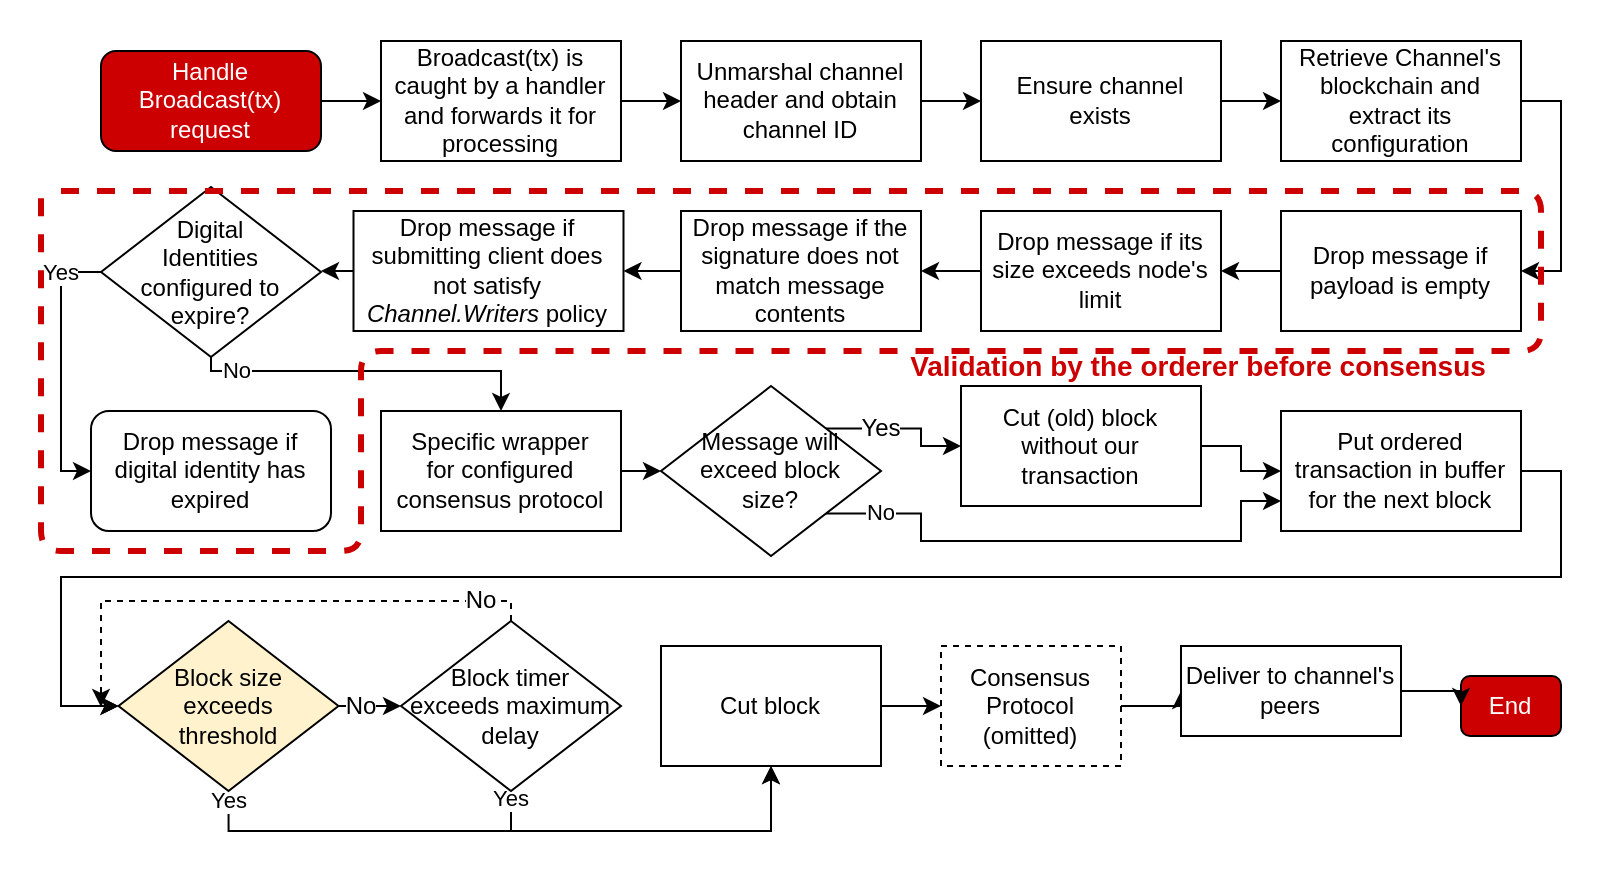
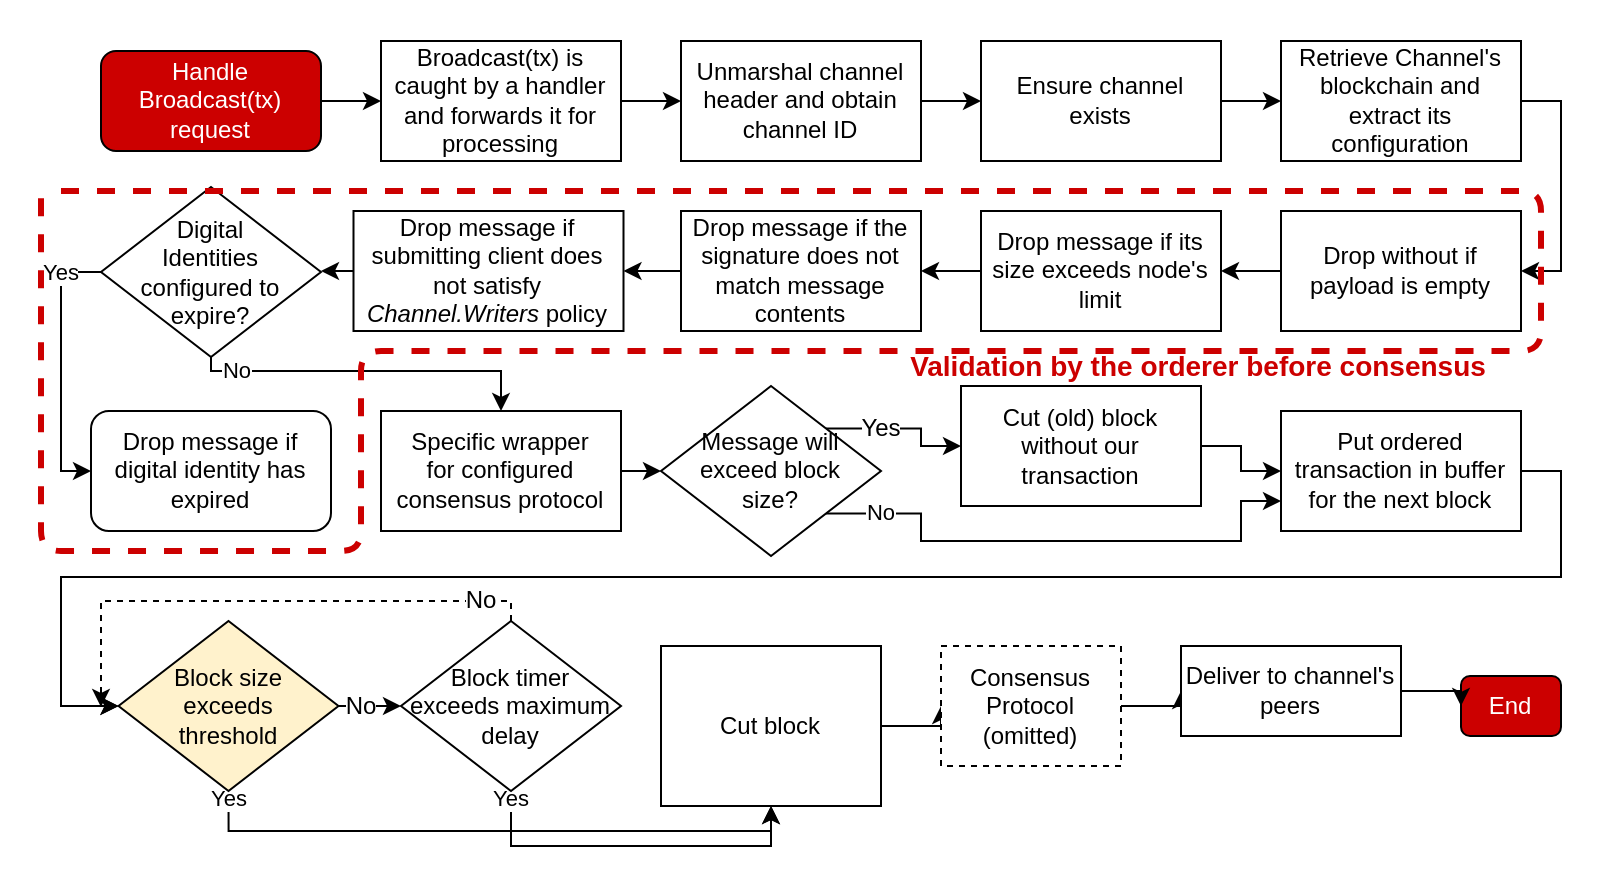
  <mxCell id="0" />
  <mxCell id="1" parent="0" />
  <mxCell id="2" style="edgeStyle=orthogonalEdgeStyle;rounded=0;orthogonalLoop=1;jettySize=auto;html=1;exitX=1;exitY=0.5;exitDx=0;exitDy=0;entryX=0;entryY=0.5;entryDx=0;entryDy=0;fontColor=#FFFFFF;" parent="1" source="3" target="5" edge="1"><mxGeometry relative="1" as="geometry" /></mxCell>
  <mxCell id="3" value="Handle Broadcast(tx) request" style="rounded=1;whiteSpace=wrap;html=1;fillColor=#CC0000;fontColor=#FFFFFF;" parent="1" vertex="1"><mxGeometry x="50" y="25" width="110" height="50" as="geometry" /></mxCell>
  <mxCell id="4" style="edgeStyle=orthogonalEdgeStyle;rounded=0;orthogonalLoop=1;jettySize=auto;html=1;exitX=1;exitY=0.5;exitDx=0;exitDy=0;entryX=0;entryY=0.5;entryDx=0;entryDy=0;fontColor=#FFFFFF;" parent="1" source="5" target="7" edge="1"><mxGeometry relative="1" as="geometry" /></mxCell>
  <mxCell id="5" value="Broadcast(tx) is caught by a handler and forwards it for processing" style="rounded=0;whiteSpace=wrap;html=1;" parent="1" vertex="1"><mxGeometry x="190" y="20" width="120" height="60" as="geometry" /></mxCell>
  <mxCell id="6" style="edgeStyle=orthogonalEdgeStyle;rounded=0;orthogonalLoop=1;jettySize=auto;html=1;exitX=1;exitY=0.5;exitDx=0;exitDy=0;entryX=0;entryY=0.5;entryDx=0;entryDy=0;fontColor=#FFFFFF;" parent="1" source="7" target="9" edge="1"><mxGeometry relative="1" as="geometry" /></mxCell>
  <mxCell id="7" value="Unmarshal channel header and obtain channel ID" style="rounded=0;whiteSpace=wrap;html=1;" parent="1" vertex="1"><mxGeometry x="340" y="20" width="120" height="60" as="geometry" /></mxCell>
  <mxCell id="8" style="edgeStyle=orthogonalEdgeStyle;rounded=0;orthogonalLoop=1;jettySize=auto;html=1;exitX=1;exitY=0.5;exitDx=0;exitDy=0;entryX=0;entryY=0.5;entryDx=0;entryDy=0;fontColor=#FFFFFF;" parent="1" source="9" target="11" edge="1"><mxGeometry relative="1" as="geometry" /></mxCell>
  <mxCell id="9" value="Ensure channel&lt;br&gt;exists" style="rounded=0;whiteSpace=wrap;html=1;" parent="1" vertex="1"><mxGeometry x="490" y="20" width="120" height="60" as="geometry" /></mxCell>
  <mxCell id="10" style="edgeStyle=orthogonalEdgeStyle;rounded=0;orthogonalLoop=1;jettySize=auto;html=1;exitX=1;exitY=0.5;exitDx=0;exitDy=0;entryX=1;entryY=0.5;entryDx=0;entryDy=0;fontColor=#FFFFFF;" parent="1" source="11" target="13" edge="1"><mxGeometry relative="1" as="geometry"><Array as="points"><mxPoint x="780" y="50" /><mxPoint x="780" y="135" /></Array></mxGeometry></mxCell>
  <mxCell id="11" value="Retrieve Channel's blockchain and extract its configuration" style="rounded=0;whiteSpace=wrap;html=1;" parent="1" vertex="1"><mxGeometry x="640" y="20" width="120" height="60" as="geometry" /></mxCell>
  <mxCell id="12" style="edgeStyle=orthogonalEdgeStyle;rounded=0;orthogonalLoop=1;jettySize=auto;html=1;exitX=0;exitY=0.5;exitDx=0;exitDy=0;entryX=1;entryY=0.5;entryDx=0;entryDy=0;fontColor=#FFFFFF;" parent="1" source="13" target="15" edge="1"><mxGeometry relative="1" as="geometry" /></mxCell>
- <mxCell id="13" value="Drop message if payload is empty" style="rounded=0;whiteSpace=wrap;html=1;" parent="1" vertex="1"><mxGeometry x="640" y="105" width="120" height="60" as="geometry" /></mxCell>
+ <mxCell id="13" value="Drop without if payload is empty" style="rounded=0;whiteSpace=wrap;html=1;" parent="1" vertex="1"><mxGeometry x="640" y="105" width="120" height="60" as="geometry" /></mxCell>
  <mxCell id="14" style="edgeStyle=orthogonalEdgeStyle;rounded=0;orthogonalLoop=1;jettySize=auto;html=1;exitX=0;exitY=0.5;exitDx=0;exitDy=0;entryX=1;entryY=0.5;entryDx=0;entryDy=0;fontColor=#FFFFFF;" parent="1" source="15" target="17" edge="1"><mxGeometry relative="1" as="geometry" /></mxCell>
  <mxCell id="15" value="Drop message if its size exceeds node's limit" style="rounded=0;whiteSpace=wrap;html=1;" parent="1" vertex="1"><mxGeometry x="490" y="105" width="120" height="60" as="geometry" /></mxCell>
  <mxCell id="16" style="edgeStyle=orthogonalEdgeStyle;rounded=0;orthogonalLoop=1;jettySize=auto;html=1;exitX=0;exitY=0.5;exitDx=0;exitDy=0;entryX=1;entryY=0.5;entryDx=0;entryDy=0;fontColor=#FFFFFF;" parent="1" source="17" target="19" edge="1"><mxGeometry relative="1" as="geometry" /></mxCell>
  <mxCell id="17" value="Drop message if the signature does not match message contents" style="rounded=0;whiteSpace=wrap;html=1;" parent="1" vertex="1"><mxGeometry x="340" y="105" width="120" height="60" as="geometry" /></mxCell>
  <mxCell id="18" style="edgeStyle=orthogonalEdgeStyle;rounded=0;orthogonalLoop=1;jettySize=auto;html=1;exitX=0;exitY=0.5;exitDx=0;exitDy=0;entryX=1;entryY=0.5;entryDx=0;entryDy=0;fontColor=#FFFFFF;" parent="1" source="19" target="22" edge="1"><mxGeometry relative="1" as="geometry" /></mxCell>
  <mxCell id="19" value="Drop message if submitting client does not satisfy &lt;i&gt;Channel.Writers&lt;/i&gt; policy" style="rounded=0;whiteSpace=wrap;html=1;" parent="1" vertex="1"><mxGeometry x="176.25" y="105" width="135" height="60" as="geometry" /></mxCell>
  <mxCell id="20" value="&lt;font color=&quot;#000000&quot;&gt;Yes&lt;/font&gt;" style="edgeStyle=orthogonalEdgeStyle;rounded=0;orthogonalLoop=1;jettySize=auto;html=1;exitX=0;exitY=0.5;exitDx=0;exitDy=0;entryX=0;entryY=0.5;entryDx=0;entryDy=0;fontColor=#FFFFFF;" parent="1" source="22" target="23" edge="1"><mxGeometry x="-0.704" relative="1" as="geometry"><mxPoint as="offset" /></mxGeometry></mxCell>
  <mxCell id="21" value="&lt;font color=&quot;#000000&quot;&gt;No&lt;/font&gt;" style="edgeStyle=orthogonalEdgeStyle;rounded=0;orthogonalLoop=1;jettySize=auto;html=1;exitX=0.5;exitY=1;exitDx=0;exitDy=0;entryX=0.5;entryY=0;entryDx=0;entryDy=0;fontColor=#FFFFFF;" parent="1" source="22" target="25" edge="1"><mxGeometry x="-0.765" relative="1" as="geometry"><Array as="points"><mxPoint x="105" y="185" /><mxPoint x="250" y="185" /></Array><mxPoint as="offset" /></mxGeometry></mxCell>
  <mxCell id="22" value="Digital&lt;br&gt;Identities &lt;br&gt;configured to&lt;br&gt;expire?" style="rhombus;whiteSpace=wrap;html=1;" parent="1" vertex="1"><mxGeometry x="50" y="93" width="110" height="85" as="geometry" /></mxCell>
  <mxCell id="23" value="Drop message if digital identity has expired" style="whiteSpace=wrap;html=1;rounded=1;" parent="1" vertex="1"><mxGeometry x="45" y="205" width="120" height="60" as="geometry" /></mxCell>
  <mxCell id="24" style="edgeStyle=orthogonalEdgeStyle;rounded=0;orthogonalLoop=1;jettySize=auto;html=1;exitX=1;exitY=0.5;exitDx=0;exitDy=0;fontColor=#FFFFFF;entryX=0;entryY=0.5;entryDx=0;entryDy=0;" parent="1" source="25" target="34" edge="1"><mxGeometry relative="1" as="geometry"><mxPoint x="340" y="235" as="targetPoint" /></mxGeometry></mxCell>
  <mxCell id="25" value="Specific wrapper&lt;br&gt;for configured&lt;br&gt;consensus protocol" style="rounded=0;whiteSpace=wrap;html=1;" parent="1" vertex="1"><mxGeometry x="190" y="205" width="120" height="60" as="geometry" /></mxCell>
  <mxCell id="26" value="" style="endArrow=none;dashed=1;html=1;strokeWidth=3;fontColor=#FFFFFF;strokeColor=#CC0000;" parent="1" edge="1"><mxGeometry width="50" height="50" relative="1" as="geometry"><mxPoint x="30" y="95" as="sourcePoint" /><mxPoint x="20" y="95" as="targetPoint" /><Array as="points"><mxPoint x="770" y="95" /><mxPoint x="770" y="175" /><mxPoint x="180" y="175" /><mxPoint x="180" y="275" /><mxPoint x="20" y="275" /></Array></mxGeometry></mxCell>
  <mxCell id="27" value="&lt;b&gt;&lt;font color=&quot;#cc0000&quot; style=&quot;font-size: 14px&quot;&gt;Validation by the orderer before consensus&lt;/font&gt;&lt;/b&gt;" style="text;html=1;strokeColor=none;fillColor=none;align=center;verticalAlign=middle;whiteSpace=wrap;rounded=0;" parent="1" vertex="1"><mxGeometry x="424" y="172.5" width="350" height="20" as="geometry" /></mxCell>
  <mxCell id="28" value="End" style="rounded=1;whiteSpace=wrap;html=1;fillColor=#CC0000;fontColor=#FFFFFF;" parent="1" vertex="1"><mxGeometry x="730" y="337.5" width="50" height="30" as="geometry" /></mxCell>
  <mxCell id="29" style="edgeStyle=orthogonalEdgeStyle;rounded=0;orthogonalLoop=1;jettySize=auto;html=1;exitX=1;exitY=0.5;exitDx=0;exitDy=0;entryX=0;entryY=0.5;entryDx=0;entryDy=0;fontSize=12;" parent="1" target="39" edge="1"><mxGeometry relative="1" as="geometry"><mxPoint x="35" y="352.5" as="sourcePoint" /></mxGeometry></mxCell>
  <mxCell id="30" style="edgeStyle=orthogonalEdgeStyle;rounded=0;orthogonalLoop=1;jettySize=auto;html=1;exitX=1;exitY=0.5;exitDx=0;exitDy=0;entryX=0;entryY=0.5;entryDx=0;entryDy=0;" edge="1" parent="1" source="31" target="39"><mxGeometry relative="1" as="geometry"><Array as="points"><mxPoint x="780" y="235" /><mxPoint x="780" y="288" /><mxPoint x="30" y="288" /><mxPoint x="30" y="353" /></Array></mxGeometry></mxCell>
  <mxCell id="31" value="Put ordered transaction in buffer for the next block" style="rounded=0;whiteSpace=wrap;html=1;" parent="1" vertex="1"><mxGeometry x="640" y="205" width="120" height="60" as="geometry" /></mxCell>
  <mxCell id="32" value="Yes" style="edgeStyle=orthogonalEdgeStyle;rounded=0;orthogonalLoop=1;jettySize=auto;html=1;exitX=1;exitY=0;exitDx=0;exitDy=0;entryX=0;entryY=0.5;entryDx=0;entryDy=0;fontSize=12;" parent="1" source="34" target="36" edge="1"><mxGeometry x="-0.278" relative="1" as="geometry"><mxPoint as="offset" /></mxGeometry></mxCell>
  <mxCell id="33" value="No" style="edgeStyle=orthogonalEdgeStyle;rounded=0;orthogonalLoop=1;jettySize=auto;html=1;exitX=1;exitY=1;exitDx=0;exitDy=0;entryX=0;entryY=0.75;entryDx=0;entryDy=0;" edge="1" parent="1" source="34" target="31"><mxGeometry x="-0.789" relative="1" as="geometry"><Array as="points"><mxPoint x="460" y="256" /><mxPoint x="460" y="270" /><mxPoint x="620" y="270" /><mxPoint x="620" y="250" /></Array><mxPoint as="offset" /></mxGeometry></mxCell>
  <mxCell id="34" value="Message will exceed block&lt;br&gt;size?" style="rhombus;whiteSpace=wrap;html=1;" parent="1" vertex="1"><mxGeometry x="330" y="192.5" width="110" height="85" as="geometry" /></mxCell>
  <mxCell id="35" style="edgeStyle=orthogonalEdgeStyle;rounded=0;orthogonalLoop=1;jettySize=auto;html=1;exitX=1;exitY=0.5;exitDx=0;exitDy=0;entryX=0;entryY=0.5;entryDx=0;entryDy=0;" edge="1" parent="1" source="36" target="31"><mxGeometry relative="1" as="geometry" /></mxCell>
  <mxCell id="36" value="Cut (old) block without our transaction" style="rounded=0;whiteSpace=wrap;html=1;" parent="1" vertex="1"><mxGeometry x="480" y="192.5" width="120" height="60" as="geometry" /></mxCell>
  <mxCell id="37" value="No" style="edgeStyle=orthogonalEdgeStyle;rounded=0;orthogonalLoop=1;jettySize=auto;html=1;exitX=1;exitY=0.5;exitDx=0;exitDy=0;entryX=0;entryY=0.5;entryDx=0;entryDy=0;fontSize=12;" parent="1" source="39" target="42" edge="1"><mxGeometry x="-0.28" relative="1" as="geometry"><mxPoint as="offset" /></mxGeometry></mxCell>
  <mxCell id="38" value="Yes" style="edgeStyle=orthogonalEdgeStyle;rounded=0;orthogonalLoop=1;jettySize=auto;html=1;exitX=0.5;exitY=1;exitDx=0;exitDy=0;entryX=0.5;entryY=1;entryDx=0;entryDy=0;" edge="1" parent="1" source="39" target="44"><mxGeometry x="-0.971" relative="1" as="geometry"><Array as="points"><mxPoint x="114" y="415" /><mxPoint x="385" y="415" /></Array><mxPoint as="offset" /></mxGeometry></mxCell>
  <mxCell id="39" value="Block size&lt;br&gt;exceeds&lt;br&gt;threshold" style="rhombus;whiteSpace=wrap;html=1;fillColor=#fff2cc;" parent="1" vertex="1"><mxGeometry x="58.75" y="310" width="110" height="85" as="geometry" /></mxCell>
  <mxCell id="40" value="No" style="edgeStyle=orthogonalEdgeStyle;rounded=0;orthogonalLoop=1;jettySize=auto;html=1;exitX=0.5;exitY=0;exitDx=0;exitDy=0;fontSize=12;dashed=1;" parent="1" source="42" edge="1"><mxGeometry x="-0.813" relative="1" as="geometry"><mxPoint x="50" y="353" as="targetPoint" /><Array as="points"><mxPoint x="255" y="300" /><mxPoint x="50" y="300" /></Array><mxPoint as="offset" /></mxGeometry></mxCell>
  <mxCell id="41" value="Yes" style="edgeStyle=orthogonalEdgeStyle;rounded=0;orthogonalLoop=1;jettySize=auto;html=1;exitX=0.5;exitY=1;exitDx=0;exitDy=0;entryX=0.5;entryY=1;entryDx=0;entryDy=0;" edge="1" parent="1" source="42" target="44"><mxGeometry x="-0.951" relative="1" as="geometry"><mxPoint x="255" y="410" as="targetPoint" /><mxPoint as="offset" /></mxGeometry></mxCell>
  <mxCell id="42" value="Block timer&lt;br&gt;exceeds&amp;nbsp;maximum&lt;br&gt;delay" style="rhombus;whiteSpace=wrap;html=1;" parent="1" vertex="1"><mxGeometry x="200" y="310" width="110" height="85" as="geometry" /></mxCell>
  <mxCell id="43" style="edgeStyle=orthogonalEdgeStyle;rounded=0;orthogonalLoop=1;jettySize=auto;html=1;exitX=1;exitY=0.5;exitDx=0;exitDy=0;entryX=0;entryY=0.5;entryDx=0;entryDy=0;" edge="1" parent="1" source="44" target="46"><mxGeometry relative="1" as="geometry" /></mxCell>
- <mxCell id="44" value="Cut block" style="rounded=0;whiteSpace=wrap;html=1;" parent="1" vertex="1"><mxGeometry x="330" y="322.5" width="110" height="60" as="geometry" /></mxCell>
+ <mxCell id="44" value="Cut block" style="rounded=0;whiteSpace=wrap;html=1;" parent="1" vertex="1"><mxGeometry x="330" y="322.5" width="110" height="80" as="geometry" /></mxCell>
  <mxCell id="45" style="edgeStyle=orthogonalEdgeStyle;rounded=0;orthogonalLoop=1;jettySize=auto;html=1;exitX=1;exitY=0.5;exitDx=0;exitDy=0;entryX=0;entryY=0.5;entryDx=0;entryDy=0;" edge="1" parent="1" source="46" target="48"><mxGeometry relative="1" as="geometry" /></mxCell>
  <mxCell id="46" value="Consensus Protocol (omitted)" style="rounded=0;whiteSpace=wrap;html=1;dashed=1;" vertex="1" parent="1"><mxGeometry x="470" y="322.5" width="90" height="60" as="geometry" /></mxCell>
  <mxCell id="47" style="edgeStyle=orthogonalEdgeStyle;rounded=0;orthogonalLoop=1;jettySize=auto;html=1;exitX=1;exitY=0.5;exitDx=0;exitDy=0;entryX=0;entryY=0.5;entryDx=0;entryDy=0;" edge="1" parent="1" source="48" target="28"><mxGeometry relative="1" as="geometry" /></mxCell>
  <mxCell id="48" value="Deliver to channel's peers" style="rounded=0;whiteSpace=wrap;html=1;" vertex="1" parent="1"><mxGeometry x="590" y="322.5" width="110" height="45" as="geometry" /></mxCell>
